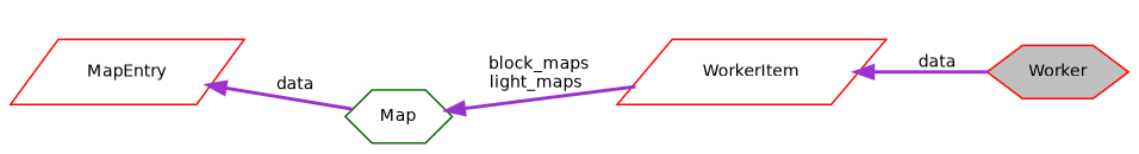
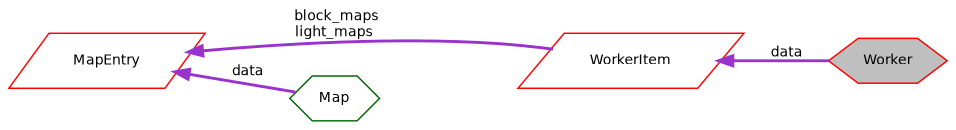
  digraph {
    rankdir=LR
    node [color=red fillcolor=white fontname=Helvetica fontsize=10 shape=hexagon style=filled]
    edge [color=darkorchid3 dir=back fontname=Helvetica fontsize=10 labelfontname=Helvetica labelfontsize=10 style=bold]
    n1 [fillcolor=grey75 fontcolor=black height=0.2 label=Worker width=0.4]
    n2 [height=0.2 label=WorkerItem shape=parallelogram width=0.4]
    n3 [color=darkgreen height=0.2 label=Map width=0.4]
    n4 [height=0.2 label=MapEntry shape=parallelogram width=0.4]
    n2 -> n1 [label=" data"]
-   n3 -> n2 [label=" block_maps\nlight_maps"]
+   n4 -> n2 [label=" block_maps\nlight_maps"]
    n4 -> n3 [label=" data"]
  }
